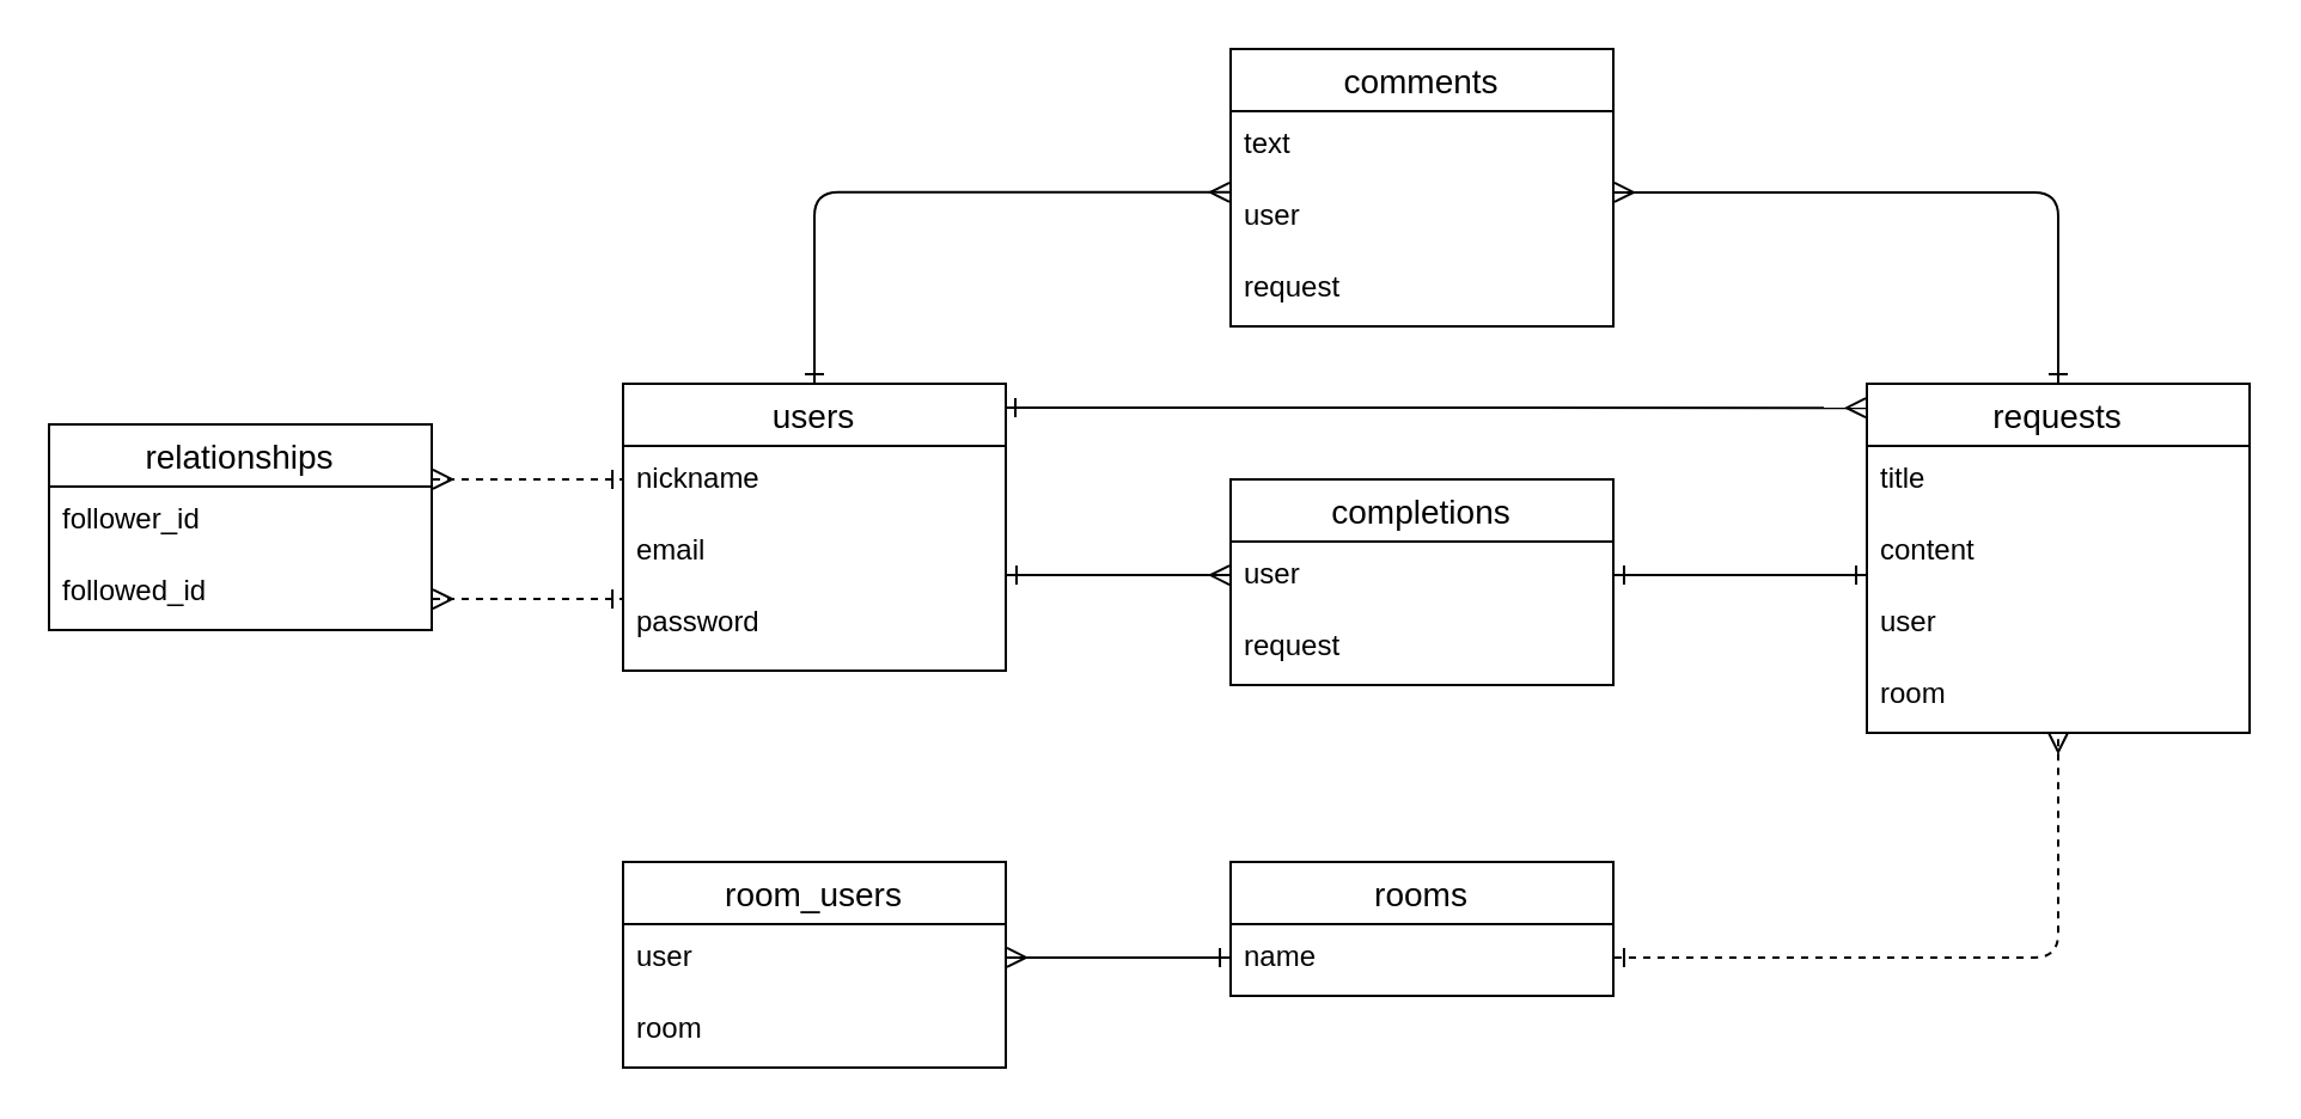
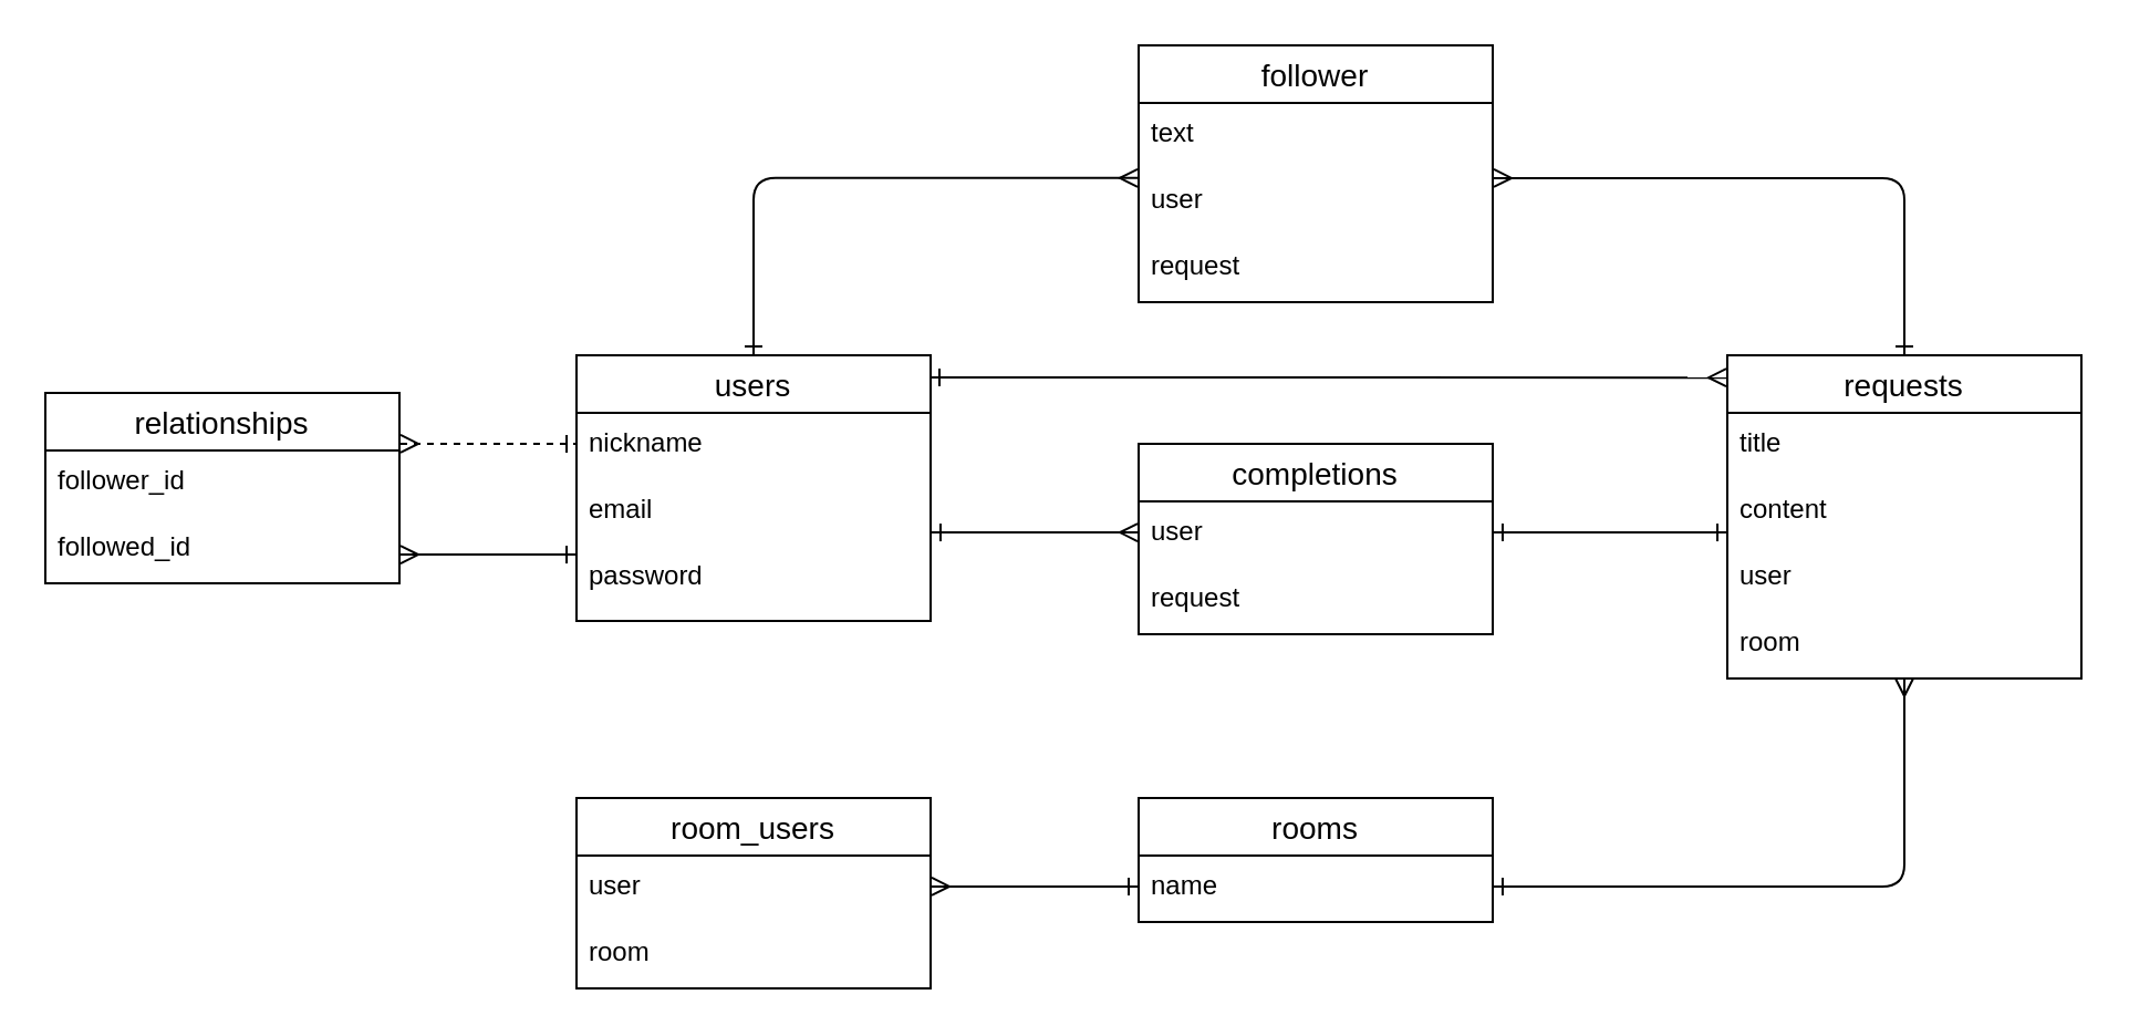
  <mxCell id="0" />
  <mxCell id="1" parent="0" />
- <mxCell id="2" value="comments" style="swimlane;fontStyle=0;childLayout=stackLayout;horizontal=1;startSize=26;horizontalStack=0;resizeParent=1;resizeParentMax=0;resizeLast=0;collapsible=1;marginBottom=0;align=center;fontSize=14;" parent="1" vertex="1"><mxGeometry x="514" y="20" width="160" height="116" as="geometry" /></mxCell>
+ <mxCell id="2" value="follower" style="swimlane;fontStyle=0;childLayout=stackLayout;horizontal=1;startSize=26;horizontalStack=0;resizeParent=1;resizeParentMax=0;resizeLast=0;collapsible=1;marginBottom=0;align=center;fontSize=14;" parent="1" vertex="1"><mxGeometry x="514" y="20" width="160" height="116" as="geometry" /></mxCell>
  <mxCell id="3" value="text" style="text;strokeColor=none;fillColor=none;spacingLeft=4;spacingRight=4;overflow=hidden;rotatable=0;points=[[0,0.5],[1,0.5]];portConstraint=eastwest;fontSize=12;" parent="2" vertex="1"><mxGeometry y="26" width="160" height="30" as="geometry" /></mxCell>
  <mxCell id="4" value="user" style="text;strokeColor=none;fillColor=none;spacingLeft=4;spacingRight=4;overflow=hidden;rotatable=0;points=[[0,0.5],[1,0.5]];portConstraint=eastwest;fontSize=12;" parent="2" vertex="1"><mxGeometry y="56" width="160" height="30" as="geometry" /></mxCell>
  <mxCell id="5" value="request" style="text;strokeColor=none;fillColor=none;spacingLeft=4;spacingRight=4;overflow=hidden;rotatable=0;points=[[0,0.5],[1,0.5]];portConstraint=eastwest;fontSize=12;" parent="2" vertex="1"><mxGeometry y="86" width="160" height="30" as="geometry" /></mxCell>
  <mxCell id="6" style="edgeStyle=orthogonalEdgeStyle;orthogonalLoop=1;jettySize=auto;html=1;exitX=0.5;exitY=0;exitDx=0;exitDy=0;entryX=-0.003;entryY=0.131;entryDx=0;entryDy=0;entryPerimeter=0;startArrow=ERone;startFill=0;endArrow=ERmany;endFill=0;" parent="1" source="7" target="4" edge="1"><mxGeometry relative="1" as="geometry" /></mxCell>
  <mxCell id="7" value="users" style="swimlane;fontStyle=0;childLayout=stackLayout;horizontal=1;startSize=26;horizontalStack=0;resizeParent=1;resizeParentMax=0;resizeLast=0;collapsible=1;marginBottom=0;align=center;fontSize=14;" parent="1" vertex="1"><mxGeometry x="260" y="160" width="160" height="120" as="geometry" /></mxCell>
  <mxCell id="8" value="nickname" style="text;strokeColor=none;fillColor=none;spacingLeft=4;spacingRight=4;overflow=hidden;rotatable=0;points=[[0,0.5],[1,0.5]];portConstraint=eastwest;fontSize=12;" parent="7" vertex="1"><mxGeometry y="26" width="160" height="30" as="geometry" /></mxCell>
  <mxCell id="9" value="email" style="text;strokeColor=none;fillColor=none;spacingLeft=4;spacingRight=4;overflow=hidden;rotatable=0;points=[[0,0.5],[1,0.5]];portConstraint=eastwest;fontSize=12;" parent="7" vertex="1"><mxGeometry y="56" width="160" height="30" as="geometry" /></mxCell>
  <mxCell id="10" value="password" style="text;strokeColor=none;fillColor=none;spacingLeft=4;spacingRight=4;overflow=hidden;rotatable=0;points=[[0,0.5],[1,0.5]];portConstraint=eastwest;fontSize=12;" parent="7" vertex="1"><mxGeometry y="86" width="160" height="34" as="geometry" /></mxCell>
  <mxCell id="11" style="orthogonalLoop=1;jettySize=auto;html=1;exitX=0.5;exitY=0;exitDx=0;exitDy=0;startArrow=ERone;startFill=0;endArrow=ERmany;endFill=0;entryX=1.003;entryY=0.132;entryDx=0;entryDy=0;entryPerimeter=0;" parent="1" source="12" target="4" edge="1"><mxGeometry relative="1" as="geometry"><mxPoint x="677" y="78" as="targetPoint" /><Array as="points"><mxPoint x="860" y="80" /></Array></mxGeometry></mxCell>
  <mxCell id="12" value="requests" style="swimlane;fontStyle=0;childLayout=stackLayout;horizontal=1;startSize=26;horizontalStack=0;resizeParent=1;resizeParentMax=0;resizeLast=0;collapsible=1;marginBottom=0;align=center;fontSize=14;" parent="1" vertex="1"><mxGeometry x="780" y="160" width="160" height="146" as="geometry" /></mxCell>
  <mxCell id="13" value="title" style="text;strokeColor=none;fillColor=none;spacingLeft=4;spacingRight=4;overflow=hidden;rotatable=0;points=[[0,0.5],[1,0.5]];portConstraint=eastwest;fontSize=12;" parent="12" vertex="1"><mxGeometry y="26" width="160" height="30" as="geometry" /></mxCell>
  <mxCell id="14" value="content" style="text;strokeColor=none;fillColor=none;spacingLeft=4;spacingRight=4;overflow=hidden;rotatable=0;points=[[0,0.5],[1,0.5]];portConstraint=eastwest;fontSize=12;" parent="12" vertex="1"><mxGeometry y="56" width="160" height="30" as="geometry" /></mxCell>
  <mxCell id="15" value="user" style="text;strokeColor=none;fillColor=none;spacingLeft=4;spacingRight=4;overflow=hidden;rotatable=0;points=[[0,0.5],[1,0.5]];portConstraint=eastwest;fontSize=12;" parent="12" vertex="1"><mxGeometry y="86" width="160" height="30" as="geometry" /></mxCell>
  <mxCell id="16" value="room" style="text;strokeColor=none;fillColor=none;spacingLeft=4;spacingRight=4;overflow=hidden;rotatable=0;points=[[0,0.5],[1,0.5]];portConstraint=eastwest;fontSize=12;" parent="12" vertex="1"><mxGeometry y="116" width="160" height="30" as="geometry" /></mxCell>
  <mxCell id="17" value="completions" style="swimlane;fontStyle=0;childLayout=stackLayout;horizontal=1;startSize=26;horizontalStack=0;resizeParent=1;resizeParentMax=0;resizeLast=0;collapsible=1;marginBottom=0;align=center;fontSize=14;" parent="1" vertex="1"><mxGeometry x="514" y="200" width="160" height="86" as="geometry" /></mxCell>
  <mxCell id="18" value="user" style="text;strokeColor=none;fillColor=none;spacingLeft=4;spacingRight=4;overflow=hidden;rotatable=0;points=[[0,0.5],[1,0.5]];portConstraint=eastwest;fontSize=12;" parent="17" vertex="1"><mxGeometry y="26" width="160" height="30" as="geometry" /></mxCell>
  <mxCell id="19" value="request" style="text;strokeColor=none;fillColor=none;spacingLeft=4;spacingRight=4;overflow=hidden;rotatable=0;points=[[0,0.5],[1,0.5]];portConstraint=eastwest;fontSize=12;" parent="17" vertex="1"><mxGeometry y="56" width="160" height="30" as="geometry" /></mxCell>
  <mxCell id="20" value="rooms" style="swimlane;fontStyle=0;childLayout=stackLayout;horizontal=1;startSize=26;horizontalStack=0;resizeParent=1;resizeParentMax=0;resizeLast=0;collapsible=1;marginBottom=0;align=center;fontSize=14;" parent="1" vertex="1"><mxGeometry x="514" y="360" width="160" height="56" as="geometry" /></mxCell>
  <mxCell id="21" value="name" style="text;strokeColor=none;fillColor=none;spacingLeft=4;spacingRight=4;overflow=hidden;rotatable=0;points=[[0,0.5],[1,0.5]];portConstraint=eastwest;fontSize=12;" parent="20" vertex="1"><mxGeometry y="26" width="160" height="30" as="geometry" /></mxCell>
  <mxCell id="22" style="orthogonalLoop=1;jettySize=auto;html=1;startArrow=ERone;startFill=0;endArrow=ERmany;endFill=0;entryX=-0.003;entryY=0.069;entryDx=0;entryDy=0;entryPerimeter=0;" parent="1" target="12" edge="1"><mxGeometry relative="1" as="geometry"><mxPoint x="420" y="170" as="sourcePoint" /><mxPoint x="779" y="170" as="targetPoint" /><Array as="points" /></mxGeometry></mxCell>
  <mxCell id="23" style="edgeStyle=none;orthogonalLoop=1;jettySize=auto;html=1;startArrow=ERone;startFill=0;endArrow=ERone;endFill=0;exitX=1.003;exitY=0.467;exitDx=0;exitDy=0;exitPerimeter=0;entryX=-0.003;entryY=0.801;entryDx=0;entryDy=0;entryPerimeter=0;" parent="1" source="18" target="14" edge="1"><mxGeometry relative="1" as="geometry"><mxPoint x="674" y="241" as="sourcePoint" /><mxPoint x="779" y="241" as="targetPoint" /></mxGeometry></mxCell>
  <mxCell id="24" style="edgeStyle=none;orthogonalLoop=1;jettySize=auto;html=1;startArrow=ERmany;startFill=0;endArrow=ERone;endFill=0;exitX=-0.003;exitY=0.467;exitDx=0;exitDy=0;exitPerimeter=0;entryX=1.003;entryY=0.801;entryDx=0;entryDy=0;entryPerimeter=0;" parent="1" source="18" target="9" edge="1"><mxGeometry relative="1" as="geometry"><mxPoint x="510" y="239" as="sourcePoint" /><mxPoint x="421" y="240" as="targetPoint" /><Array as="points" /></mxGeometry></mxCell>
  <mxCell id="25" value="room_users" style="swimlane;fontStyle=0;childLayout=stackLayout;horizontal=1;startSize=26;horizontalStack=0;resizeParent=1;resizeParentMax=0;resizeLast=0;collapsible=1;marginBottom=0;align=center;fontSize=14;" parent="1" vertex="1"><mxGeometry x="260" y="360" width="160" height="86" as="geometry" /></mxCell>
  <mxCell id="26" value="user" style="text;strokeColor=none;fillColor=none;spacingLeft=4;spacingRight=4;overflow=hidden;rotatable=0;points=[[0,0.5],[1,0.5]];portConstraint=eastwest;fontSize=12;" parent="25" vertex="1"><mxGeometry y="26" width="160" height="30" as="geometry" /></mxCell>
  <mxCell id="27" value="room" style="text;strokeColor=none;fillColor=none;spacingLeft=4;spacingRight=4;overflow=hidden;rotatable=0;points=[[0,0.5],[1,0.5]];portConstraint=eastwest;fontSize=12;" parent="25" vertex="1"><mxGeometry y="56" width="160" height="30" as="geometry" /></mxCell>
  <mxCell id="28" style="edgeStyle=orthogonalEdgeStyle;orthogonalLoop=1;jettySize=auto;html=1;startArrow=ERmany;startFill=0;endArrow=ERone;endFill=0;exitX=1.003;exitY=0.466;exitDx=0;exitDy=0;exitPerimeter=0;entryX=-0.003;entryY=0.467;entryDx=0;entryDy=0;entryPerimeter=0;" parent="1" source="26" target="21" edge="1"><mxGeometry relative="1" as="geometry"><mxPoint x="420" y="401" as="sourcePoint" /><mxPoint x="514" y="400" as="targetPoint" /></mxGeometry></mxCell>
- <mxCell id="29" style="edgeStyle=none;orthogonalLoop=1;jettySize=auto;html=1;exitX=1.003;exitY=0.467;exitDx=0;exitDy=0;entryX=0.5;entryY=1;entryDx=0;entryDy=0;startArrow=ERone;startFill=0;endArrow=ERmany;endFill=0;exitPerimeter=0;dashed=1;" parent="1" source="21" target="12" edge="1"><mxGeometry relative="1" as="geometry"><Array as="points"><mxPoint x="860" y="400" /></Array></mxGeometry></mxCell>
- <mxCell id="30" style="rounded=0;orthogonalLoop=1;jettySize=auto;html=1;entryX=-0.003;entryY=0.119;entryDx=0;entryDy=0;entryPerimeter=0;exitX=1.003;exitY=0.568;exitDx=0;exitDy=0;exitPerimeter=0;startArrow=ERmany;startFill=0;endArrow=ERone;endFill=0;dashed=1;" edge="1" parent="1" source="33" target="10"><mxGeometry relative="1" as="geometry"><mxPoint y="239" as="sourcePoint" x="180" /></mxGeometry></mxCell>
+ <mxCell id="29" style="edgeStyle=none;orthogonalLoop=1;jettySize=auto;html=1;exitX=1.003;exitY=0.467;exitDx=0;exitDy=0;entryX=0.5;entryY=1;entryDx=0;entryDy=0;startArrow=ERone;startFill=0;endArrow=ERmany;endFill=0;exitPerimeter=0;" parent="1" source="21" target="12" edge="1"><mxGeometry relative="1" as="geometry"><Array as="points"><mxPoint x="860" y="400" /></Array></mxGeometry></mxCell>
+ <mxCell id="30" style="rounded=0;orthogonalLoop=1;jettySize=auto;html=1;entryX=-0.003;entryY=0.119;entryDx=0;entryDy=0;entryPerimeter=0;exitX=1.003;exitY=0.568;exitDx=0;exitDy=0;exitPerimeter=0;startArrow=ERmany;startFill=0;endArrow=ERone;endFill=0;" edge="1" parent="1" source="33" target="10"><mxGeometry relative="1" as="geometry"><mxPoint y="239" as="sourcePoint" x="180" /></mxGeometry></mxCell>
  <mxCell id="31" value="relationships" style="swimlane;fontStyle=0;childLayout=stackLayout;horizontal=1;startSize=26;horizontalStack=0;resizeParent=1;resizeParentMax=0;resizeLast=0;collapsible=1;marginBottom=0;align=center;fontSize=14;" vertex="1" parent="1"><mxGeometry x="20" y="177" width="160" height="86" as="geometry" /></mxCell>
  <mxCell id="32" value="follower_id" style="text;strokeColor=none;fillColor=none;spacingLeft=4;spacingRight=4;overflow=hidden;rotatable=0;points=[[0,0.5],[1,0.5]];portConstraint=eastwest;fontSize=12;" vertex="1" parent="31"><mxGeometry y="26" width="160" height="30" as="geometry" /></mxCell>
  <mxCell id="33" value="followed_id" style="text;strokeColor=none;fillColor=none;spacingLeft=4;spacingRight=4;overflow=hidden;rotatable=0;points=[[0,0.5],[1,0.5]];portConstraint=eastwest;fontSize=12;" vertex="1" parent="31"><mxGeometry y="56" width="160" height="30" as="geometry" /></mxCell>
  <mxCell id="34" style="rounded=0;orthogonalLoop=1;jettySize=auto;html=1;startArrow=ERmany;startFill=0;endArrow=ERone;endFill=0;entryX=-0.003;entryY=0.467;entryDx=0;entryDy=0;entryPerimeter=0;exitX=1.003;exitY=0.267;exitDx=0;exitDy=0;exitPerimeter=0;dashed=1;" edge="1" parent="1" source="31" target="8"><mxGeometry relative="1" as="geometry"><mxPoint y="200" as="sourcePoint" x="180" /><mxPoint x="260" y="210" as="targetPoint" /></mxGeometry></mxCell>
